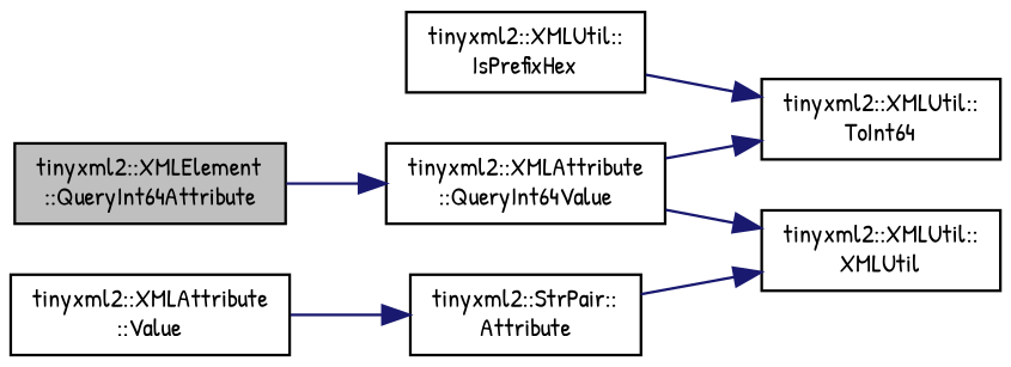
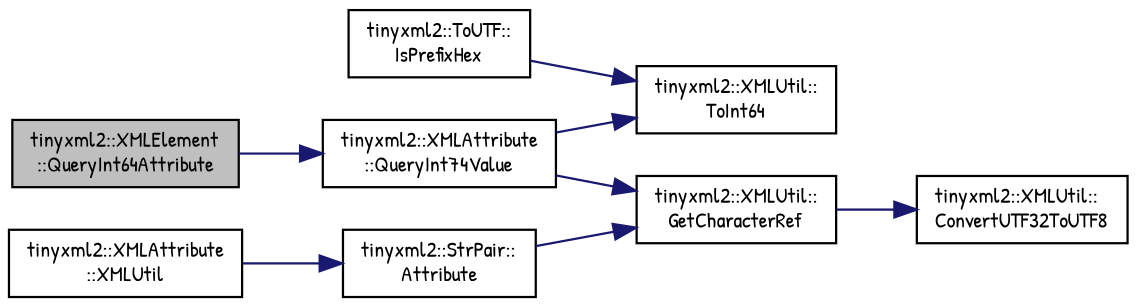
  digraph {
    fontname="Patrick Hand"
    rankdir=LR
    node [color=black fillcolor=white fontname="Patrick Hand" fontsize=10 shape=record style=filled]
    edge [color=midnightblue fontname="Patrick Hand" fontsize=10 labelfontname=Helvetica labelfontsize=10 style=solid]
    n1 [fillcolor=grey75 fontcolor=black height=0.2 label="tinyxml2::XMLElement\l::QueryInt64Attribute" width=0.4]
-   n2 [height=0.2 label="tinyxml2::XMLAttribute\l::QueryInt64Value" width=0.4]
+   n2 [height=0.2 label="tinyxml2::XMLAttribute\l::QueryInt74Value" width=0.4]
    n3 [height=0.2 label="tinyxml2::XMLUtil::\lToInt64" width=0.4]
-   n4 [height=0.2 label="tinyxml2::XMLUtil::\lXMLUtil" width=0.4]
-   n5 [height=0.2 label="tinyxml2::XMLAttribute\l::Value" width=0.4]
+   n4 [height=0.2 label="tinyxml2::XMLUtil::\lGetCharacterRef" width=0.4]
+   n5 [height=0.2 label="tinyxml2::XMLAttribute\l::XMLUtil" width=0.4]
    n6 [height=0.2 label="tinyxml2::StrPair::\lAttribute" width=0.4]
-   n7 [height=0.2 label="tinyxml2::XMLUtil::\lIsPrefixHex" width=0.4]
+   n7 [height=0.2 label="tinyxml2::ToUTF::\lIsPrefixHex" width=0.4]
+   n8 [height=0.2 label="tinyxml2::XMLUtil::\lConvertUTF32ToUTF8" width=0.4]
    n1 -> n2
    n2 -> n3
    n2 -> n4
+   n4 -> n8
    n5 -> n6
    n6 -> n4
    n7 -> n3
  }
